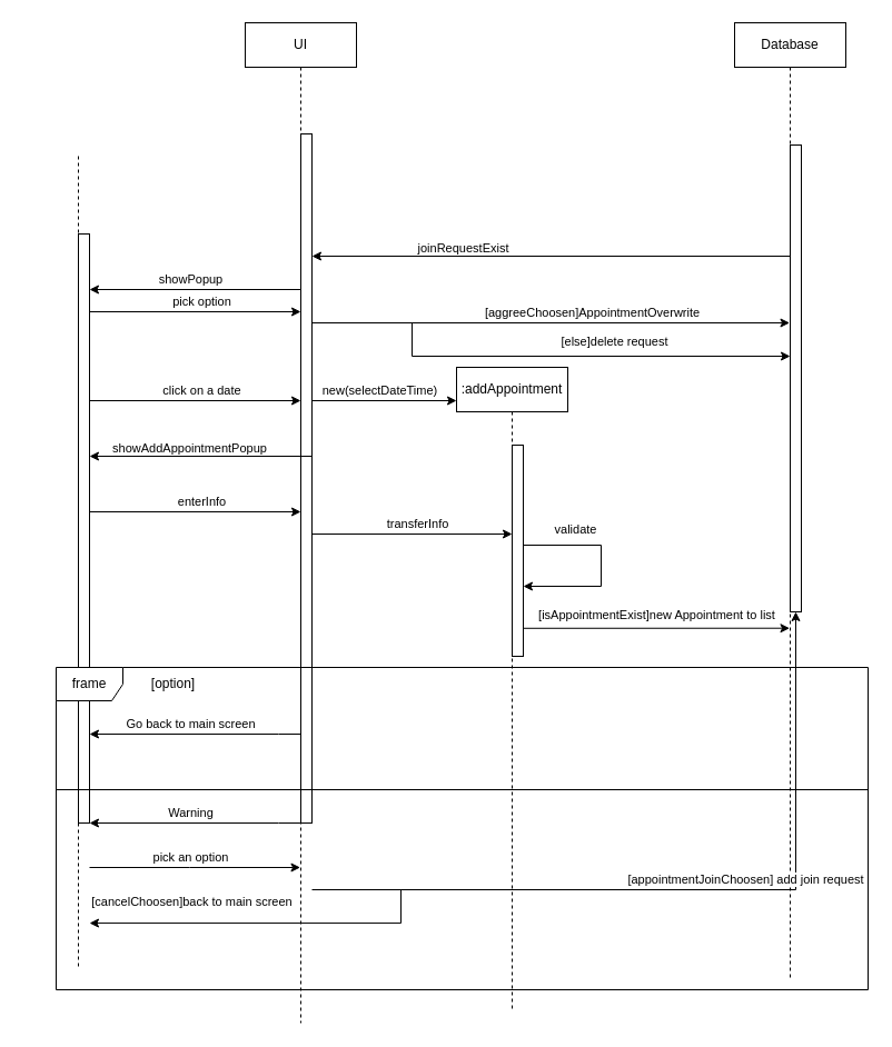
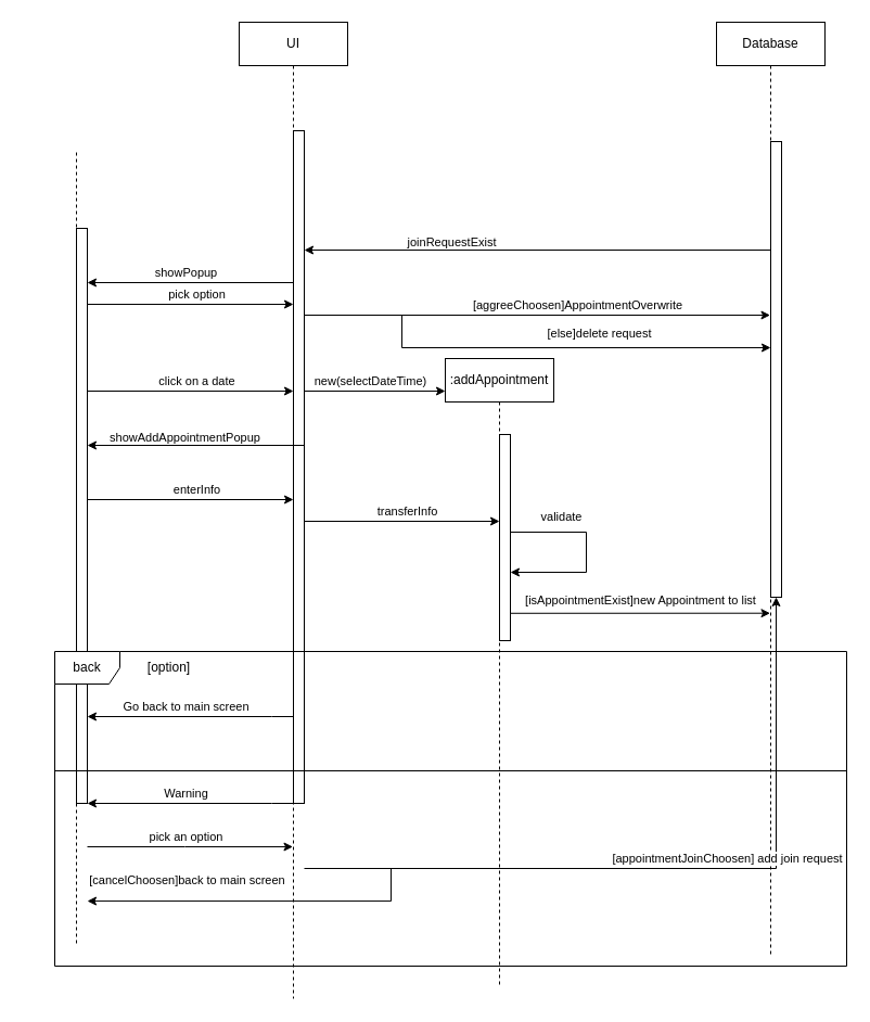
  <mxCell id="0" />
  <mxCell id="1" parent="0" />
  <mxCell id="2" value="" style="shape=umlLifeline;perimeter=lifelinePerimeter;whiteSpace=wrap;html=1;container=0;dropTarget=0;collapsible=0;recursiveResize=0;outlineConnect=0;portConstraint=eastwest;newEdgeStyle={&quot;edgeStyle&quot;:&quot;elbowEdgeStyle&quot;,&quot;elbow&quot;:&quot;vertical&quot;,&quot;curved&quot;:0,&quot;rounded&quot;:0};size=0;" parent="1" vertex="1"><mxGeometry x="20" y="140" width="100" height="730" as="geometry" /></mxCell>
  <mxCell id="3" value="" style="html=1;points=[];perimeter=orthogonalPerimeter;outlineConnect=0;targetShapes=umlLifeline;portConstraint=eastwest;newEdgeStyle={&quot;edgeStyle&quot;:&quot;elbowEdgeStyle&quot;,&quot;elbow&quot;:&quot;vertical&quot;,&quot;curved&quot;:0,&quot;rounded&quot;:0};" vertex="1" parent="2"><mxGeometry x="50" y="70" width="10" height="530" as="geometry" /></mxCell>
  <mxCell id="4" value="UI" style="shape=umlLifeline;perimeter=lifelinePerimeter;whiteSpace=wrap;html=1;container=0;dropTarget=0;collapsible=0;recursiveResize=0;outlineConnect=0;portConstraint=eastwest;newEdgeStyle={&quot;edgeStyle&quot;:&quot;elbowEdgeStyle&quot;,&quot;elbow&quot;:&quot;vertical&quot;,&quot;curved&quot;:0,&quot;rounded&quot;:0};" parent="1" vertex="1"><mxGeometry x="220" y="20" width="100" height="900" as="geometry" /></mxCell>
  <mxCell id="5" value="" style="html=1;points=[];perimeter=orthogonalPerimeter;outlineConnect=0;targetShapes=umlLifeline;portConstraint=eastwest;newEdgeStyle={&quot;edgeStyle&quot;:&quot;elbowEdgeStyle&quot;,&quot;elbow&quot;:&quot;vertical&quot;,&quot;curved&quot;:0,&quot;rounded&quot;:0};" vertex="1" parent="4"><mxGeometry x="50" y="100" width="10" height="620" as="geometry" /></mxCell>
  <mxCell id="6" value="" style="endArrow=classic;html=1;rounded=0;" edge="1" parent="1"><mxGeometry width="50" height="50" relative="1" as="geometry"><mxPoint x="80" y="360" as="sourcePoint" /><mxPoint x="270" y="360" as="targetPoint" /></mxGeometry></mxCell>
  <mxCell id="7" value="click on a date" style="edgeLabel;html=1;align=center;verticalAlign=middle;resizable=0;points=[];" vertex="1" connectable="0" parent="6"><mxGeometry x="0.257" y="2" relative="1" as="geometry"><mxPoint x="-19" y="-8" as="offset" /></mxGeometry></mxCell>
  <mxCell id="8" value=":addAppointment" style="shape=umlLifeline;perimeter=lifelinePerimeter;whiteSpace=wrap;html=1;container=0;dropTarget=0;collapsible=0;recursiveResize=0;outlineConnect=0;portConstraint=eastwest;newEdgeStyle={&quot;edgeStyle&quot;:&quot;elbowEdgeStyle&quot;,&quot;elbow&quot;:&quot;vertical&quot;,&quot;curved&quot;:0,&quot;rounded&quot;:0};" vertex="1" parent="1"><mxGeometry x="410" y="330" width="100" height="580" as="geometry" /></mxCell>
  <mxCell id="9" value="" style="html=1;points=[];perimeter=orthogonalPerimeter;outlineConnect=0;targetShapes=umlLifeline;portConstraint=eastwest;newEdgeStyle={&quot;edgeStyle&quot;:&quot;elbowEdgeStyle&quot;,&quot;elbow&quot;:&quot;vertical&quot;,&quot;curved&quot;:0,&quot;rounded&quot;:0};" vertex="1" parent="8"><mxGeometry x="50" y="70" width="10" height="190" as="geometry" /></mxCell>
  <mxCell id="10" value="Database" style="shape=umlLifeline;perimeter=lifelinePerimeter;whiteSpace=wrap;html=1;container=0;dropTarget=0;collapsible=0;recursiveResize=0;outlineConnect=0;portConstraint=eastwest;newEdgeStyle={&quot;edgeStyle&quot;:&quot;elbowEdgeStyle&quot;,&quot;elbow&quot;:&quot;vertical&quot;,&quot;curved&quot;:0,&quot;rounded&quot;:0};" vertex="1" parent="1"><mxGeometry x="660" y="20" width="100" height="860" as="geometry" /></mxCell>
  <mxCell id="11" value="" style="html=1;points=[];perimeter=orthogonalPerimeter;outlineConnect=0;targetShapes=umlLifeline;portConstraint=eastwest;newEdgeStyle={&quot;edgeStyle&quot;:&quot;elbowEdgeStyle&quot;,&quot;elbow&quot;:&quot;vertical&quot;,&quot;curved&quot;:0,&quot;rounded&quot;:0};" vertex="1" parent="10"><mxGeometry x="50" y="110" width="10" height="420" as="geometry" /></mxCell>
  <mxCell id="12" value="" style="endArrow=classic;html=1;rounded=0;" edge="1" parent="1"><mxGeometry width="50" height="50" relative="1" as="geometry"><mxPoint x="280" y="360" as="sourcePoint" /><mxPoint x="410" y="360" as="targetPoint" /></mxGeometry></mxCell>
  <mxCell id="13" value="new(selectDateTime)" style="edgeLabel;html=1;align=center;verticalAlign=middle;resizable=0;points=[];" vertex="1" connectable="0" parent="12"><mxGeometry x="0.265" y="1" relative="1" as="geometry"><mxPoint x="-22" y="-9" as="offset" /></mxGeometry></mxCell>
  <mxCell id="14" value="" style="endArrow=classic;html=1;rounded=0;" edge="1" parent="1"><mxGeometry width="50" height="50" relative="1" as="geometry"><mxPoint x="279.63" y="410" as="sourcePoint" /><mxPoint x="80.001" y="410" as="targetPoint" /></mxGeometry></mxCell>
  <mxCell id="15" value="showAddAppointmentPopup" style="edgeLabel;html=1;align=center;verticalAlign=middle;resizable=0;points=[];" vertex="1" connectable="0" parent="14"><mxGeometry x="0.265" y="1" relative="1" as="geometry"><mxPoint x="16" y="-9" as="offset" /></mxGeometry></mxCell>
  <mxCell id="16" value="" style="endArrow=classic;html=1;rounded=0;" edge="1" parent="1"><mxGeometry width="50" height="50" relative="1" as="geometry"><mxPoint x="80" y="460" as="sourcePoint" /><mxPoint x="270" y="460" as="targetPoint" /></mxGeometry></mxCell>
  <mxCell id="17" value="enterInfo" style="edgeLabel;html=1;align=center;verticalAlign=middle;resizable=0;points=[];" vertex="1" connectable="0" parent="16"><mxGeometry x="0.257" y="2" relative="1" as="geometry"><mxPoint x="-19" y="-8" as="offset" /></mxGeometry></mxCell>
  <mxCell id="18" value="" style="endArrow=classic;html=1;rounded=0;" edge="1" parent="1"><mxGeometry width="50" height="50" relative="1" as="geometry"><mxPoint x="280" y="480" as="sourcePoint" /><mxPoint x="460" y="480" as="targetPoint" /></mxGeometry></mxCell>
  <mxCell id="19" value="transferInfo" style="edgeLabel;html=1;align=center;verticalAlign=middle;resizable=0;points=[];" vertex="1" connectable="0" parent="18"><mxGeometry x="0.257" y="2" relative="1" as="geometry"><mxPoint x="-19" y="-8" as="offset" /></mxGeometry></mxCell>
- <mxCell id="20" value="frame" style="shape=umlFrame;whiteSpace=wrap;html=1;pointerEvents=0;" vertex="1" parent="1"><mxGeometry x="50" y="600" width="730" height="290" as="geometry" /></mxCell>
+ <mxCell id="20" value="back" style="shape=umlFrame;whiteSpace=wrap;html=1;pointerEvents=0;" vertex="1" parent="1"><mxGeometry x="50" y="600" width="730" height="290" as="geometry" /></mxCell>
  <mxCell id="21" value="" style="endArrow=none;html=1;rounded=0;" edge="1" parent="1"><mxGeometry width="50" height="50" relative="1" as="geometry"><mxPoint x="780" y="710" as="sourcePoint" /><mxPoint x="50" y="710" as="targetPoint" /></mxGeometry></mxCell>
  <mxCell id="22" value="[option]" style="text;html=1;align=center;verticalAlign=middle;resizable=0;points=[];autosize=1;strokeColor=none;fillColor=none;" vertex="1" parent="1"><mxGeometry x="110" y="600" width="90" height="30" as="geometry" /></mxCell>
  <mxCell id="23" style="edgeStyle=elbowEdgeStyle;rounded=0;orthogonalLoop=1;jettySize=auto;html=1;elbow=vertical;curved=0;" edge="1" parent="1"><mxGeometry relative="1" as="geometry"><mxPoint x="470" y="564.794" as="sourcePoint" /><mxPoint x="709.5" y="564.71" as="targetPoint" /><Array as="points"><mxPoint x="440" y="564.71" /></Array></mxGeometry></mxCell>
  <mxCell id="24" value="[isAppointmentExist]new Appointment to list" style="edgeLabel;html=1;align=center;verticalAlign=middle;resizable=0;points=[];" vertex="1" connectable="0" parent="23"><mxGeometry x="0.512" y="2" relative="1" as="geometry"><mxPoint x="-61" y="-10" as="offset" /></mxGeometry></mxCell>
  <mxCell id="25" style="edgeStyle=elbowEdgeStyle;rounded=0;orthogonalLoop=1;jettySize=auto;html=1;elbow=horizontal;curved=0;" edge="1" parent="1"><mxGeometry relative="1" as="geometry"><mxPoint x="470" y="490" as="sourcePoint" /><mxPoint x="470" y="527" as="targetPoint" /><Array as="points"><mxPoint x="540" y="530" /></Array></mxGeometry></mxCell>
  <mxCell id="26" value="validate" style="edgeLabel;html=1;align=center;verticalAlign=middle;resizable=0;points=[];" vertex="1" connectable="0" parent="25"><mxGeometry x="-0.327" y="-1" relative="1" as="geometry"><mxPoint x="-14" y="-16" as="offset" /></mxGeometry></mxCell>
  <mxCell id="27" value="" style="edgeStyle=elbowEdgeStyle;rounded=0;orthogonalLoop=1;jettySize=auto;html=1;elbow=vertical;curved=0;" edge="1" parent="1" source="5" target="3"><mxGeometry relative="1" as="geometry"><Array as="points"><mxPoint x="250" y="660" /></Array></mxGeometry></mxCell>
  <mxCell id="28" value="Go back to main screen" style="edgeLabel;html=1;align=center;verticalAlign=middle;resizable=0;points=[];" vertex="1" connectable="0" parent="27"><mxGeometry x="-0.38" y="4" relative="1" as="geometry"><mxPoint x="-41" y="-14" as="offset" /></mxGeometry></mxCell>
  <mxCell id="29" value="" style="edgeStyle=elbowEdgeStyle;rounded=0;orthogonalLoop=1;jettySize=auto;html=1;elbow=vertical;curved=0;" edge="1" parent="1"><mxGeometry relative="1" as="geometry"><mxPoint x="270" y="740" as="sourcePoint" /><mxPoint x="80" y="740" as="targetPoint" /><Array as="points"><mxPoint x="250" y="740" /></Array></mxGeometry></mxCell>
  <mxCell id="30" value="Warning" style="edgeLabel;html=1;align=center;verticalAlign=middle;resizable=0;points=[];" vertex="1" connectable="0" parent="29"><mxGeometry x="-0.38" y="4" relative="1" as="geometry"><mxPoint x="-41" y="-14" as="offset" /></mxGeometry></mxCell>
  <mxCell id="31" value="" style="edgeStyle=elbowEdgeStyle;rounded=0;orthogonalLoop=1;jettySize=auto;html=1;elbow=vertical;curved=0;" edge="1" parent="1"><mxGeometry relative="1" as="geometry"><mxPoint x="80" y="780" as="sourcePoint" /><mxPoint x="269.5" y="780" as="targetPoint" /><Array as="points"><mxPoint x="170" y="780" /></Array></mxGeometry></mxCell>
  <mxCell id="32" value="pick an option" style="edgeLabel;html=1;align=center;verticalAlign=middle;resizable=0;points=[];" vertex="1" connectable="0" parent="31"><mxGeometry x="-0.38" y="4" relative="1" as="geometry"><mxPoint x="31" y="-6" as="offset" /></mxGeometry></mxCell>
  <mxCell id="33" value="" style="edgeStyle=elbowEdgeStyle;rounded=0;orthogonalLoop=1;jettySize=auto;html=1;elbow=vertical;curved=0;" edge="1" parent="1" target="11"><mxGeometry relative="1" as="geometry"><mxPoint x="280" y="800" as="sourcePoint" /><mxPoint x="459.5" y="800" as="targetPoint" /><Array as="points"><mxPoint x="360" y="800" /></Array></mxGeometry></mxCell>
  <mxCell id="34" value="[appointmentJoinChoosen] add join request" style="edgeLabel;html=1;align=center;verticalAlign=middle;resizable=0;points=[];" vertex="1" connectable="0" parent="33"><mxGeometry x="-0.38" y="4" relative="1" as="geometry"><mxPoint x="177" y="-6" as="offset" /></mxGeometry></mxCell>
  <mxCell id="35" value="" style="edgeStyle=elbowEdgeStyle;rounded=0;orthogonalLoop=1;jettySize=auto;html=1;elbow=vertical;curved=0;entryX=1;entryY=0.981;entryDx=0;entryDy=0;entryPerimeter=0;" edge="1" parent="1"><mxGeometry relative="1" as="geometry"><mxPoint x="360" y="800" as="sourcePoint" /><mxPoint x="80" y="830" as="targetPoint" /><Array as="points"><mxPoint x="180" y="830.07" /></Array></mxGeometry></mxCell>
  <mxCell id="36" value="[cancelChoosen]back to main screen" style="edgeLabel;html=1;align=center;verticalAlign=middle;resizable=0;points=[];" vertex="1" connectable="0" parent="35"><mxGeometry x="-0.38" y="4" relative="1" as="geometry"><mxPoint x="-123" y="-24" as="offset" /></mxGeometry></mxCell>
  <mxCell id="37" value="" style="endArrow=classic;html=1;rounded=0;" edge="1" parent="1"><mxGeometry width="50" height="50" relative="1" as="geometry"><mxPoint x="709.5" y="230" as="sourcePoint" /><mxPoint x="280" y="230" as="targetPoint" /></mxGeometry></mxCell>
  <mxCell id="38" value="joinRequestExist" style="edgeLabel;html=1;align=center;verticalAlign=middle;resizable=0;points=[];" vertex="1" connectable="0" parent="37"><mxGeometry x="0.265" y="1" relative="1" as="geometry"><mxPoint x="-22" y="-9" as="offset" /></mxGeometry></mxCell>
  <mxCell id="39" value="" style="endArrow=classic;html=1;rounded=0;" edge="1" parent="1"><mxGeometry width="50" height="50" relative="1" as="geometry"><mxPoint x="270" y="260" as="sourcePoint" /><mxPoint x="80" y="260" as="targetPoint" /></mxGeometry></mxCell>
  <mxCell id="40" value="showPopup" style="edgeLabel;html=1;align=center;verticalAlign=middle;resizable=0;points=[];" vertex="1" connectable="0" parent="39"><mxGeometry x="0.257" y="2" relative="1" as="geometry"><mxPoint x="19" y="-12" as="offset" /></mxGeometry></mxCell>
  <mxCell id="41" value="" style="endArrow=classic;html=1;rounded=0;" edge="1" parent="1"><mxGeometry width="50" height="50" relative="1" as="geometry"><mxPoint x="80" y="280" as="sourcePoint" /><mxPoint x="270" y="280" as="targetPoint" /></mxGeometry></mxCell>
  <mxCell id="42" value="pick option" style="edgeLabel;html=1;align=center;verticalAlign=middle;resizable=0;points=[];" vertex="1" connectable="0" parent="41"><mxGeometry x="0.257" y="2" relative="1" as="geometry"><mxPoint x="-19" y="-8" as="offset" /></mxGeometry></mxCell>
  <mxCell id="43" value="" style="endArrow=classic;html=1;rounded=0;" edge="1" parent="1" target="10"><mxGeometry width="50" height="50" relative="1" as="geometry"><mxPoint x="280" y="290" as="sourcePoint" /><mxPoint x="470" y="290" as="targetPoint" /></mxGeometry></mxCell>
  <mxCell id="44" value="[aggreeChoosen]AppointmentOverwrite" style="edgeLabel;html=1;align=center;verticalAlign=middle;resizable=0;points=[];" vertex="1" connectable="0" parent="43"><mxGeometry x="0.257" y="2" relative="1" as="geometry"><mxPoint x="-19" y="-8" as="offset" /></mxGeometry></mxCell>
  <mxCell id="45" value="" style="endArrow=classic;html=1;rounded=0;" edge="1" parent="1" target="11"><mxGeometry width="50" height="50" relative="1" as="geometry"><mxPoint x="370" y="290" as="sourcePoint" /><mxPoint x="769" y="310" as="targetPoint" /><Array as="points"><mxPoint x="370" y="320" /></Array></mxGeometry></mxCell>
  <mxCell id="46" value="[else]delete request" style="edgeLabel;html=1;align=center;verticalAlign=middle;resizable=0;points=[];" vertex="1" connectable="0" parent="45"><mxGeometry x="0.257" y="2" relative="1" as="geometry"><mxPoint x="-22" y="-12" as="offset" /></mxGeometry></mxCell>
